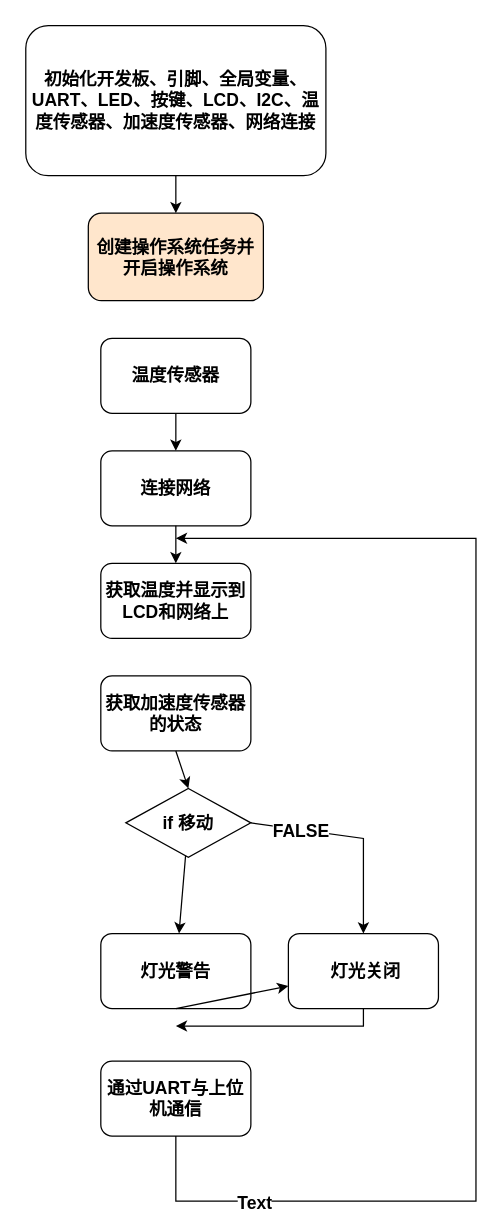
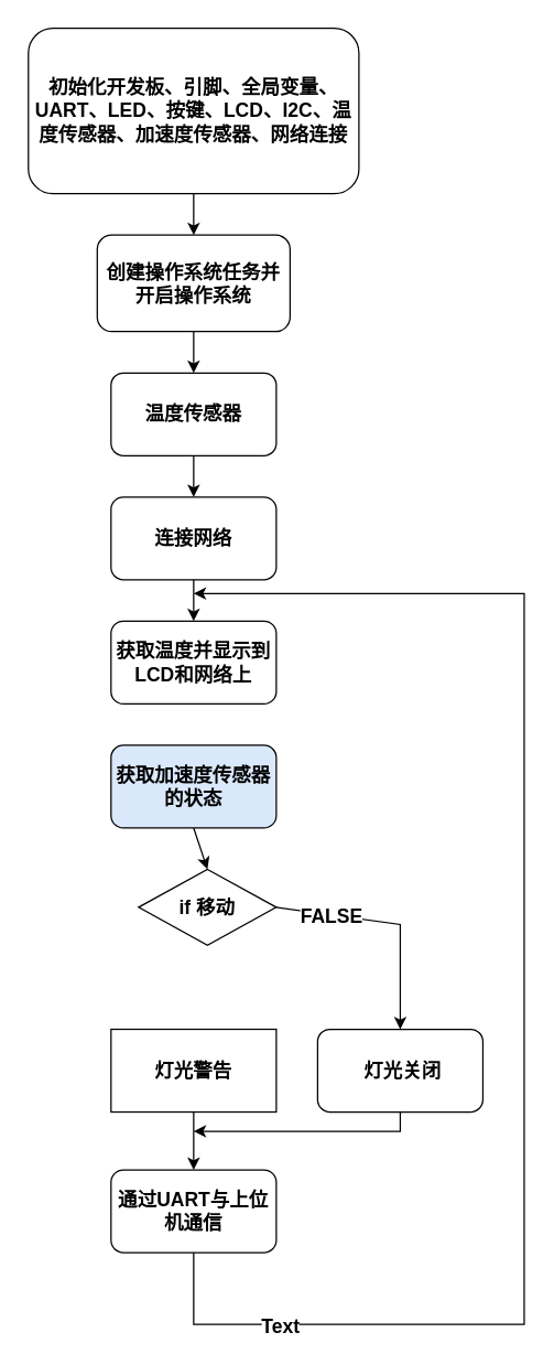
  <mxCell id="0" />
  <mxCell id="1" parent="0" />
  <mxCell id="2" value="初始化开发板、引脚、全局变量、UART、LED、按键、LCD、I2C、温度传感器、加速度传感器、网络连接" style="rounded=1;whiteSpace=wrap;html=1;spacing=4;fontSize=14;fontStyle=1;labelBorderColor=none;" vertex="1" parent="1"><mxGeometry x="20" y="20" width="240" height="120" as="geometry" /></mxCell>
- <mxCell id="3" value="创建操作系统任务并开启操作系统" style="rounded=1;whiteSpace=wrap;html=1;spacing=4;fontSize=14;fontStyle=1;labelBorderColor=none;fillColor=#ffe6cc;" vertex="1" parent="1"><mxGeometry x="70" y="170" width="140" height="70" as="geometry" /></mxCell>
+ <mxCell id="3" value="创建操作系统任务并开启操作系统" style="rounded=1;whiteSpace=wrap;html=1;spacing=4;fontSize=14;fontStyle=1;labelBorderColor=none;" vertex="1" parent="1"><mxGeometry x="70" y="170" width="140" height="70" as="geometry" /></mxCell>
  <mxCell id="4" value="温度传感器" style="rounded=1;whiteSpace=wrap;html=1;spacing=4;fontSize=14;fontStyle=1;labelBorderColor=none;" vertex="1" parent="1"><mxGeometry x="80" y="270" width="120" height="60" as="geometry" /></mxCell>
  <mxCell id="5" value="连接网络" style="rounded=1;whiteSpace=wrap;html=1;spacing=4;fontSize=14;fontStyle=1;labelBorderColor=none;" vertex="1" parent="1"><mxGeometry x="80" y="360" width="120" height="60" as="geometry" /></mxCell>
  <mxCell id="6" value="获取温度并显示到LCD和网络上" style="rounded=1;whiteSpace=wrap;html=1;spacing=4;fontSize=14;fontStyle=1;labelBorderColor=none;" vertex="1" parent="1"><mxGeometry x="80" y="450" width="120" height="60" as="geometry" /></mxCell>
- <mxCell id="7" value="获取加速度传感器的状态" style="rounded=1;whiteSpace=wrap;html=1;spacing=4;fontSize=14;fontStyle=1;labelBorderColor=none;" vertex="1" parent="1"><mxGeometry x="80" y="540" width="120" height="60" as="geometry" /></mxCell>
+ <mxCell id="7" value="获取加速度传感器的状态" style="rounded=1;whiteSpace=wrap;html=1;spacing=4;fontSize=14;fontStyle=1;labelBorderColor=none;fillColor=#dae8fc;" vertex="1" parent="1"><mxGeometry x="80" y="540" width="120" height="60" as="geometry" /></mxCell>
  <mxCell id="8" value="if 移动" style="rhombus;whiteSpace=wrap;html=1;spacing=4;fontSize=14;fontStyle=1;labelBorderColor=none;" vertex="1" parent="1"><mxGeometry x="100" y="630" width="100" height="55" as="geometry" /></mxCell>
- <mxCell id="9" value="灯光警告" style="rounded=1;whiteSpace=wrap;html=1;spacing=4;fontSize=14;fontStyle=1;labelBorderColor=none;" vertex="1" parent="1"><mxGeometry x="80" y="746" width="120" height="60" as="geometry" /></mxCell>
+ <mxCell id="9" value="灯光警告" style="whiteSpace=wrap;html=1;spacing=4;fontSize=14;fontStyle=1;labelBorderColor=none;rounded=0;" vertex="1" parent="1"><mxGeometry x="80" y="746" width="120" height="60" as="geometry" /></mxCell>
  <mxCell id="10" value="&amp;nbsp;灯光关闭" style="rounded=1;whiteSpace=wrap;html=1;spacing=4;fontSize=14;fontStyle=1;labelBorderColor=none;" vertex="1" parent="1"><mxGeometry x="230" y="746" width="120" height="60" as="geometry" /></mxCell>
  <mxCell id="11" value="" style="endArrow=classic;html=1;rounded=0;exitX=0.5;exitY=1;exitDx=0;exitDy=0;entryX=0.5;entryY=0;entryDx=0;entryDy=0;spacing=4;fontSize=14;fontStyle=1;labelBorderColor=none;" edge="1" parent="1" source="2" target="3"><mxGeometry width="50" height="50" relative="1" as="geometry"><mxPoint x="210" y="310" as="sourcePoint" /><mxPoint x="260" y="260" as="targetPoint" /></mxGeometry></mxCell>
+ <mxCell id="12" value="" style="endArrow=classic;html=1;rounded=0;exitX=0.5;exitY=1;exitDx=0;exitDy=0;entryX=0.5;entryY=0;entryDx=0;entryDy=0;spacing=4;fontSize=14;fontStyle=1;labelBorderColor=none;" edge="1" parent="1" source="3" target="4"><mxGeometry width="50" height="50" relative="1" as="geometry"><mxPoint x="210" y="310" as="sourcePoint" /><mxPoint x="260" y="260" as="targetPoint" /></mxGeometry></mxCell>
  <mxCell id="13" value="" style="endArrow=classic;html=1;rounded=0;entryX=0.5;entryY=0;entryDx=0;entryDy=0;spacing=4;fontSize=14;fontStyle=1;labelBorderColor=none;" edge="1" parent="1" target="5"><mxGeometry width="50" height="50" relative="1" as="geometry"><mxPoint x="140" y="330" as="sourcePoint" /><mxPoint x="150" y="280" as="targetPoint" /></mxGeometry></mxCell>
  <mxCell id="14" value="" style="endArrow=classic;html=1;rounded=0;entryX=0.5;entryY=0;entryDx=0;entryDy=0;spacing=4;fontSize=14;fontStyle=1;labelBorderColor=none;" edge="1" parent="1" target="6"><mxGeometry width="50" height="50" relative="1" as="geometry"><mxPoint x="140" y="420" as="sourcePoint" /><mxPoint x="160" y="290" as="targetPoint" /></mxGeometry></mxCell>
  <mxCell id="15" value="" style="endArrow=classic;html=1;rounded=0;exitX=0.5;exitY=1;exitDx=0;exitDy=0;entryX=0.5;entryY=0;entryDx=0;entryDy=0;spacing=4;fontSize=14;fontStyle=1;labelBorderColor=none;" edge="1" parent="1" source="7" target="8"><mxGeometry width="50" height="50" relative="1" as="geometry"><mxPoint x="180" y="280" as="sourcePoint" /><mxPoint x="180" y="310" as="targetPoint" /></mxGeometry></mxCell>
- <mxCell id="16" value="" style="endArrow=classic;html=1;rounded=0;strokeWidth=1;spacing=4;fontSize=14;fontStyle=1;labelBorderColor=none;" edge="1" parent="1" source="8" target="9"><mxGeometry width="50" height="50" relative="1" as="geometry"><mxPoint x="190" y="290" as="sourcePoint" /><mxPoint x="190" y="320" as="targetPoint" /></mxGeometry></mxCell>
  <mxCell id="17" value="" style="endArrow=classic;html=1;rounded=0;exitX=1;exitY=0.5;exitDx=0;exitDy=0;entryX=0.5;entryY=0;entryDx=0;entryDy=0;spacing=4;fontSize=14;fontStyle=1;labelBorderColor=none;" edge="1" parent="1" source="8" target="10"><mxGeometry width="50" height="50" relative="1" as="geometry"><mxPoint x="200" y="300" as="sourcePoint" /><mxPoint x="200" y="330" as="targetPoint" /><Array as="points"><mxPoint x="290" y="670" /></Array></mxGeometry></mxCell>
  <mxCell id="18" value="FALSE" style="edgeLabel;html=1;align=center;verticalAlign=middle;resizable=0;points=[];spacing=4;fontSize=14;fontStyle=1;labelBorderColor=none;" vertex="1" connectable="0" parent="17"><mxGeometry x="-0.519" y="-1" relative="1" as="geometry"><mxPoint as="offset" /></mxGeometry></mxCell>
  <mxCell id="19" value="通过UART与上位机通信" style="rounded=1;whiteSpace=wrap;html=1;spacing=4;fontSize=14;fontStyle=1;labelBorderColor=none;" vertex="1" parent="1"><mxGeometry x="80" y="848" width="120" height="60" as="geometry" /></mxCell>
- <mxCell id="20" value="" style="endArrow=classic;html=1;rounded=0;exitX=0.5;exitY=1;exitDx=0;exitDy=0;spacing=4;fontSize=14;fontStyle=1;labelBorderColor=none;" edge="1" parent="1" source="9" target="10"><mxGeometry width="50" height="50" relative="1" as="geometry"><mxPoint x="210" y="310" as="sourcePoint" /><mxPoint x="210" y="340" as="targetPoint" /></mxGeometry></mxCell>
+ <mxCell id="20" value="" style="endArrow=classic;html=1;rounded=0;exitX=0.5;exitY=1;exitDx=0;exitDy=0;entryX=0.5;entryY=0;entryDx=0;entryDy=0;spacing=4;fontSize=14;fontStyle=1;labelBorderColor=none;" edge="1" parent="1" source="9" target="19"><mxGeometry width="50" height="50" relative="1" as="geometry"><mxPoint x="210" y="310" as="sourcePoint" /><mxPoint x="210" y="340" as="targetPoint" /></mxGeometry></mxCell>
  <mxCell id="21" value="" style="endArrow=classic;html=1;rounded=0;exitX=0.5;exitY=1;exitDx=0;exitDy=0;spacing=4;fontSize=14;fontStyle=1;labelBorderColor=none;" edge="1" parent="1" source="10"><mxGeometry width="50" height="50" relative="1" as="geometry"><mxPoint x="210" y="760" as="sourcePoint" /><mxPoint x="140" y="820" as="targetPoint" /><Array as="points"><mxPoint x="290" y="820" /></Array></mxGeometry></mxCell>
  <mxCell id="22" value="" style="endArrow=classic;html=1;rounded=0;exitX=0.5;exitY=1;exitDx=0;exitDy=0;spacing=4;fontSize=14;fontStyle=1;labelBorderColor=none;" edge="1" parent="1" source="19"><mxGeometry width="50" height="50" relative="1" as="geometry"><mxPoint x="210" y="830" as="sourcePoint" /><mxPoint x="140" y="430" as="targetPoint" /><Array as="points"><mxPoint x="140" y="960" /><mxPoint x="380" y="960" /><mxPoint x="380" y="910" /><mxPoint x="380" y="430" /></Array></mxGeometry></mxCell>
  <mxCell id="23" value="Text" style="edgeLabel;html=1;align=center;verticalAlign=middle;resizable=0;points=[];spacing=4;fontSize=14;fontStyle=1;labelBorderColor=none;" vertex="1" connectable="0" parent="22"><mxGeometry x="-0.786" y="-1" relative="1" as="geometry"><mxPoint as="offset" /></mxGeometry></mxCell>
